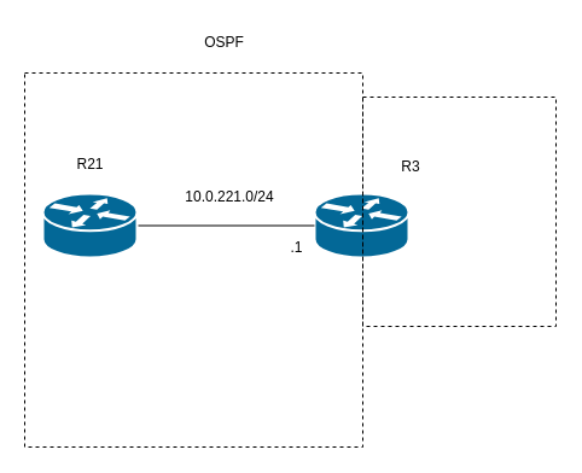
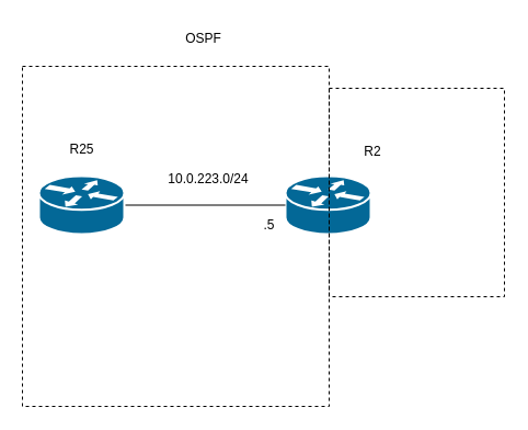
  <mxCell id="0" />
  <mxCell id="1" parent="0" />
  <mxCell id="2" value="" style="shape=mxgraph.cisco.routers.router;sketch=0;html=1;pointerEvents=1;dashed=0;fillColor=#036897;strokeColor=#ffffff;strokeWidth=2;verticalLabelPosition=bottom;verticalAlign=top;align=center;outlineConnect=0;" parent="1" vertex="1"><mxGeometry x="260" y="160" width="78" height="53" as="geometry" /></mxCell>
  <mxCell id="3" style="edgeStyle=orthogonalEdgeStyle;rounded=1;html=1;endArrow=none;endFill=0;" parent="1" source="4" target="2" edge="1"><mxGeometry relative="1" as="geometry" /></mxCell>
  <mxCell id="4" value="" style="shape=mxgraph.cisco.routers.router;sketch=0;html=1;pointerEvents=1;dashed=0;fillColor=#036897;strokeColor=#ffffff;strokeWidth=2;verticalLabelPosition=bottom;verticalAlign=top;align=center;outlineConnect=0;" parent="1" vertex="1"><mxGeometry x="35" y="160" width="78" height="53" as="geometry" /></mxCell>
- <mxCell id="5" value="R3" style="text;html=1;strokeColor=none;fillColor=none;align=center;verticalAlign=middle;whiteSpace=wrap;rounded=0;" parent="1" vertex="1"><mxGeometry x="310" y="123" width="60" height="30" as="geometry" /></mxCell>
+ <mxCell id="5" value="R2" style="text;html=1;strokeColor=none;fillColor=none;align=center;verticalAlign=middle;whiteSpace=wrap;rounded=0;" parent="1" vertex="1"><mxGeometry x="310" y="123" width="60" height="30" as="geometry" /></mxCell>
  <mxCell id="6" value="" style="rounded=0;whiteSpace=wrap;html=1;fillColor=none;dashed=1;" parent="1" vertex="1"><mxGeometry x="300" y="80" width="160" height="190" as="geometry" /></mxCell>
  <mxCell id="7" value="" style="rounded=0;whiteSpace=wrap;html=1;dashed=1;fillColor=none;" parent="1" vertex="1"><mxGeometry x="20" y="60" width="280" height="310" as="geometry" /></mxCell>
  <mxCell id="8" value="OSPF" style="text;html=1;align=center;verticalAlign=middle;resizable=0;points=[];autosize=1;strokeColor=none;fillColor=none;" parent="1" vertex="1"><mxGeometry x="155" y="20" width="60" height="30" as="geometry" /></mxCell>
- <mxCell id="9" value="R21" style="text;html=1;strokeColor=none;fillColor=none;align=center;verticalAlign=middle;whiteSpace=wrap;rounded=0;dashed=1;" parent="1" vertex="1"><mxGeometry x="48.5" y="123" width="51" height="25" as="geometry" /></mxCell>
- <mxCell id="10" value="10.0.221.0/24" style="text;html=1;strokeColor=none;fillColor=none;align=center;verticalAlign=middle;whiteSpace=wrap;rounded=0;dashed=1;" parent="1" vertex="1"><mxGeometry x="160" y="148" width="60" height="30" as="geometry" /></mxCell>
- <mxCell id="11" value=".1" style="text;html=1;align=center;verticalAlign=middle;resizable=0;points=[];autosize=1;strokeColor=none;fillColor=none;" parent="1" vertex="1"><mxGeometry x="230" y="190" width="30" height="30" as="geometry" /></mxCell>
+ <mxCell id="9" value="R25" style="text;html=1;strokeColor=none;fillColor=none;align=center;verticalAlign=middle;whiteSpace=wrap;rounded=0;dashed=1;" parent="1" vertex="1"><mxGeometry x="48.5" y="123" width="51" height="25" as="geometry" /></mxCell>
+ <mxCell id="10" value="10.0.223.0/24" style="text;html=1;strokeColor=none;fillColor=none;align=center;verticalAlign=middle;whiteSpace=wrap;rounded=0;dashed=1;" parent="1" vertex="1"><mxGeometry x="160" y="148" width="60" height="30" as="geometry" /></mxCell>
+ <mxCell id="11" value=".5" style="text;html=1;align=center;verticalAlign=middle;resizable=0;points=[];autosize=1;strokeColor=none;fillColor=none;" parent="1" vertex="1"><mxGeometry x="230" y="190" width="30" height="30" as="geometry" /></mxCell>
